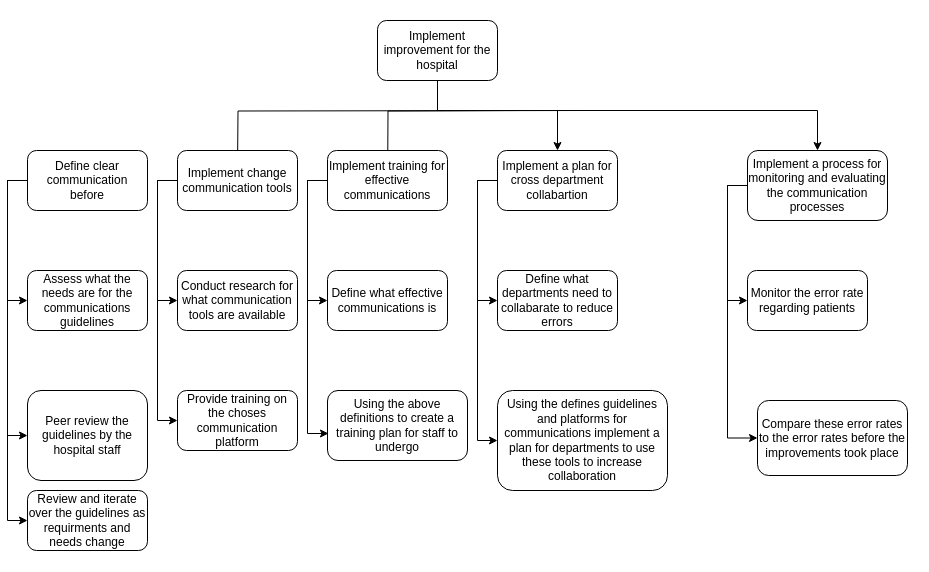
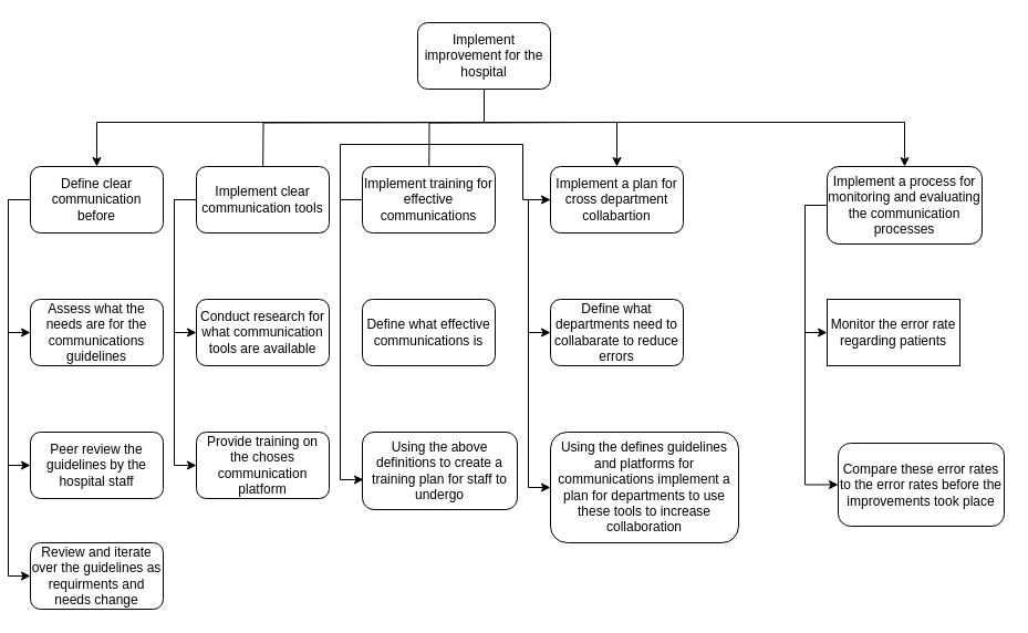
  <mxCell id="0" />
  <mxCell id="1" parent="0" />
+ <mxCell id="2" style="edgeStyle=orthogonalEdgeStyle;rounded=0;orthogonalLoop=1;jettySize=auto;html=1;exitX=0.5;exitY=1;exitDx=0;exitDy=0;entryX=0.5;entryY=0;entryDx=0;entryDy=0;" edge="1" parent="1" source="7" target="11"><mxGeometry relative="1" as="geometry"><mxPoint x="190" y="150" as="targetPoint" /><Array as="points"><mxPoint x="430" y="110" /><mxPoint x="80" y="110" /></Array></mxGeometry></mxCell>
  <mxCell id="3" style="edgeStyle=orthogonalEdgeStyle;rounded=0;orthogonalLoop=1;jettySize=auto;html=1;exitX=0.5;exitY=1;exitDx=0;exitDy=0;entryX=0.5;entryY=0;entryDx=0;entryDy=0;" edge="1" parent="1"><mxGeometry relative="1" as="geometry"><mxPoint x="575" y="110" as="sourcePoint" /><mxPoint x="230" y="170" as="targetPoint" /></mxGeometry></mxCell>
  <mxCell id="4" style="edgeStyle=orthogonalEdgeStyle;rounded=0;orthogonalLoop=1;jettySize=auto;html=1;" edge="1" parent="1"><mxGeometry relative="1" as="geometry"><mxPoint x="515" y="110" as="sourcePoint" /><mxPoint x="380" y="200" as="targetPoint" /></mxGeometry></mxCell>
  <mxCell id="5" style="edgeStyle=orthogonalEdgeStyle;rounded=0;orthogonalLoop=1;jettySize=auto;html=1;exitX=0.5;exitY=1;exitDx=0;exitDy=0;entryX=0.5;entryY=0;entryDx=0;entryDy=0;" edge="1" parent="1" source="7" target="20"><mxGeometry relative="1" as="geometry"><mxPoint x="640" y="150" as="targetPoint" /><Array as="points"><mxPoint x="430" y="110" /><mxPoint x="550" y="110" /></Array></mxGeometry></mxCell>
  <mxCell id="6" style="edgeStyle=orthogonalEdgeStyle;rounded=0;orthogonalLoop=1;jettySize=auto;html=1;exitX=0.5;exitY=1;exitDx=0;exitDy=0;entryX=0.5;entryY=0;entryDx=0;entryDy=0;" edge="1" parent="1" source="7" target="23"><mxGeometry relative="1" as="geometry"><mxPoint x="790" y="150" as="targetPoint" /><Array as="points"><mxPoint x="430" y="110" /><mxPoint x="810" y="110" /></Array></mxGeometry></mxCell>
  <mxCell id="7" value="Implement improvement for the hospital" style="rounded=1;whiteSpace=wrap;html=1;" vertex="1" parent="1"><mxGeometry x="370" y="20" width="120" height="60" as="geometry" /></mxCell>
  <mxCell id="8" style="edgeStyle=orthogonalEdgeStyle;rounded=0;orthogonalLoop=1;jettySize=auto;html=1;exitX=0;exitY=0.5;exitDx=0;exitDy=0;entryX=0;entryY=0.5;entryDx=0;entryDy=0;" edge="1" parent="1" source="11" target="24"><mxGeometry relative="1" as="geometry" /></mxCell>
  <mxCell id="9" style="edgeStyle=orthogonalEdgeStyle;rounded=0;orthogonalLoop=1;jettySize=auto;html=1;exitX=0;exitY=0.5;exitDx=0;exitDy=0;entryX=0;entryY=0.5;entryDx=0;entryDy=0;" edge="1" parent="1" source="11" target="25"><mxGeometry relative="1" as="geometry" /></mxCell>
  <mxCell id="10" style="edgeStyle=orthogonalEdgeStyle;rounded=0;orthogonalLoop=1;jettySize=auto;html=1;exitX=0;exitY=0.5;exitDx=0;exitDy=0;entryX=0;entryY=0.5;entryDx=0;entryDy=0;" edge="1" parent="1" source="11" target="26"><mxGeometry relative="1" as="geometry" /></mxCell>
  <mxCell id="11" value="Define clear communication before" style="rounded=1;whiteSpace=wrap;html=1;" vertex="1" parent="1"><mxGeometry x="20" y="150" width="120" height="60" as="geometry" /></mxCell>
  <mxCell id="12" style="edgeStyle=orthogonalEdgeStyle;rounded=0;orthogonalLoop=1;jettySize=auto;html=1;exitX=0;exitY=0.5;exitDx=0;exitDy=0;entryX=0;entryY=0.5;entryDx=0;entryDy=0;" edge="1" parent="1" source="14" target="27"><mxGeometry relative="1" as="geometry" /></mxCell>
  <mxCell id="13" style="edgeStyle=orthogonalEdgeStyle;rounded=0;orthogonalLoop=1;jettySize=auto;html=1;exitX=0;exitY=0.5;exitDx=0;exitDy=0;entryX=0;entryY=0.5;entryDx=0;entryDy=0;" edge="1" parent="1" source="14" target="28"><mxGeometry relative="1" as="geometry" /></mxCell>
- <mxCell id="14" value="Implement change communication tools" style="rounded=1;whiteSpace=wrap;html=1;" vertex="1" parent="1"><mxGeometry x="170" y="150" width="120" height="60" as="geometry" /></mxCell>
- <mxCell id="15" style="edgeStyle=orthogonalEdgeStyle;rounded=0;orthogonalLoop=1;jettySize=auto;html=1;exitX=0;exitY=0.5;exitDx=0;exitDy=0;entryX=0;entryY=0.5;entryDx=0;entryDy=0;" edge="1" parent="1" source="17" target="29"><mxGeometry relative="1" as="geometry" /></mxCell>
+ <mxCell id="14" value="Implement clear communication tools" style="rounded=1;whiteSpace=wrap;html=1;" vertex="1" parent="1"><mxGeometry x="170" y="150" width="120" height="60" as="geometry" /></mxCell>
+ <mxCell id="15" style="edgeStyle=orthogonalEdgeStyle;rounded=0;orthogonalLoop=1;jettySize=auto;html=1;exitX=0;exitY=0.5;exitDx=0;exitDy=0;" edge="1" parent="1" source="17" target="20"><mxGeometry relative="1" as="geometry" /></mxCell>
  <mxCell id="16" style="edgeStyle=orthogonalEdgeStyle;rounded=0;orthogonalLoop=1;jettySize=auto;html=1;exitX=0;exitY=0.5;exitDx=0;exitDy=0;entryX=0.007;entryY=0.614;entryDx=0;entryDy=0;entryPerimeter=0;" edge="1" parent="1" source="17" target="30"><mxGeometry relative="1" as="geometry" /></mxCell>
  <mxCell id="17" value="Implement training for effective communications" style="rounded=1;whiteSpace=wrap;html=1;" vertex="1" parent="1"><mxGeometry x="320" y="150" width="120" height="60" as="geometry" /></mxCell>
  <mxCell id="18" style="edgeStyle=orthogonalEdgeStyle;rounded=0;orthogonalLoop=1;jettySize=auto;html=1;exitX=0;exitY=0.5;exitDx=0;exitDy=0;entryX=0;entryY=0.5;entryDx=0;entryDy=0;" edge="1" parent="1" source="20" target="31"><mxGeometry relative="1" as="geometry" /></mxCell>
  <mxCell id="19" style="edgeStyle=orthogonalEdgeStyle;rounded=0;orthogonalLoop=1;jettySize=auto;html=1;exitX=0;exitY=0.5;exitDx=0;exitDy=0;entryX=0;entryY=0.5;entryDx=0;entryDy=0;" edge="1" parent="1" source="20" target="32"><mxGeometry relative="1" as="geometry" /></mxCell>
  <mxCell id="20" value="Implement a plan for cross department collabartion" style="rounded=1;whiteSpace=wrap;html=1;" vertex="1" parent="1"><mxGeometry x="490" y="150" width="120" height="60" as="geometry" /></mxCell>
  <mxCell id="21" style="edgeStyle=orthogonalEdgeStyle;rounded=0;orthogonalLoop=1;jettySize=auto;html=1;exitX=0;exitY=0.5;exitDx=0;exitDy=0;entryX=0;entryY=0.5;entryDx=0;entryDy=0;" edge="1" parent="1" source="23" target="33"><mxGeometry relative="1" as="geometry" /></mxCell>
  <mxCell id="22" style="edgeStyle=orthogonalEdgeStyle;rounded=0;orthogonalLoop=1;jettySize=auto;html=1;exitX=0;exitY=0.5;exitDx=0;exitDy=0;entryX=0;entryY=0.5;entryDx=0;entryDy=0;" edge="1" parent="1" source="23" target="34"><mxGeometry relative="1" as="geometry" /></mxCell>
  <mxCell id="23" value="Implement a process for monitoring and evaluating the communication processes" style="rounded=1;whiteSpace=wrap;html=1;" vertex="1" parent="1"><mxGeometry x="740" y="150" width="140" height="70" as="geometry" /></mxCell>
  <mxCell id="24" value="Assess what the needs are for the communications guidelines" style="rounded=1;whiteSpace=wrap;html=1;" vertex="1" parent="1"><mxGeometry x="20" y="270" width="120" height="60" as="geometry" /></mxCell>
- <mxCell id="25" value="Peer review the guidelines by the hospital staff" style="rounded=1;whiteSpace=wrap;html=1;" vertex="1" parent="1"><mxGeometry x="20" y="390" width="120" height="90" as="geometry" /></mxCell>
+ <mxCell id="25" value="Peer review the guidelines by the hospital staff" style="rounded=1;whiteSpace=wrap;html=1;" vertex="1" parent="1"><mxGeometry x="20" y="390" width="120" height="60" as="geometry" /></mxCell>
  <mxCell id="26" value="Review and iterate over the guidelines as requirments and needs change" style="rounded=1;whiteSpace=wrap;html=1;" vertex="1" parent="1"><mxGeometry x="20" y="490" width="120" height="60" as="geometry" /></mxCell>
  <mxCell id="27" value="Conduct research for what communication tools are available" style="rounded=1;whiteSpace=wrap;html=1;" vertex="1" parent="1"><mxGeometry x="170" y="270" width="120" height="60" as="geometry" /></mxCell>
  <mxCell id="28" value="Provide training on the choses communication platform" style="rounded=1;whiteSpace=wrap;html=1;" vertex="1" parent="1"><mxGeometry x="170" y="390" width="120" height="60" as="geometry" /></mxCell>
  <mxCell id="29" value="Define what effective communications is" style="rounded=1;whiteSpace=wrap;html=1;" vertex="1" parent="1"><mxGeometry x="320" y="270" width="120" height="60" as="geometry" /></mxCell>
  <mxCell id="30" value="Using the above definitions to create a training plan for staff to undergo&lt;br&gt;" style="rounded=1;whiteSpace=wrap;html=1;" vertex="1" parent="1"><mxGeometry x="320" y="390" width="140" height="70" as="geometry" /></mxCell>
  <mxCell id="31" value="Define what departments need to collabarate to reduce errors" style="rounded=1;whiteSpace=wrap;html=1;" vertex="1" parent="1"><mxGeometry x="490" y="270" width="120" height="60" as="geometry" /></mxCell>
  <mxCell id="32" value="Using the defines guidelines and platforms for communications implement a plan for departments to use these tools to increase collaboration" style="rounded=1;whiteSpace=wrap;html=1;" vertex="1" parent="1"><mxGeometry x="490" y="390" width="170" height="100" as="geometry" /></mxCell>
- <mxCell id="33" value="Monitor the error rate regarding patients" style="rounded=1;whiteSpace=wrap;html=1;" vertex="1" parent="1"><mxGeometry x="740" y="270" width="120" height="60" as="geometry" /></mxCell>
+ <mxCell id="33" value="Monitor the error rate regarding patients" style="whiteSpace=wrap;html=1;rounded=0;" vertex="1" parent="1"><mxGeometry x="740" y="270" width="120" height="60" as="geometry" /></mxCell>
  <mxCell id="34" value="Compare these error rates to the error rates before the improvements took place" style="rounded=1;whiteSpace=wrap;html=1;" vertex="1" parent="1"><mxGeometry x="750" y="400" width="150" height="75" as="geometry" /></mxCell>
